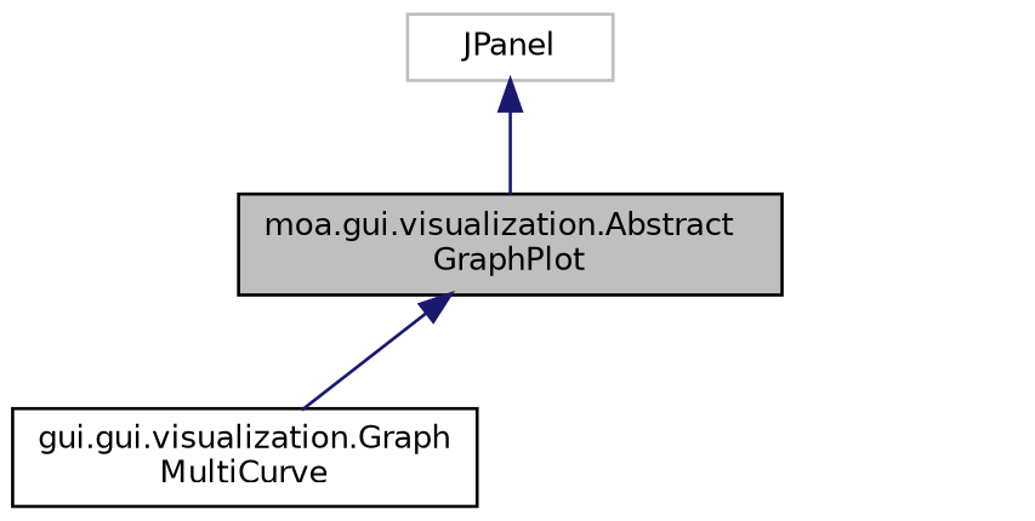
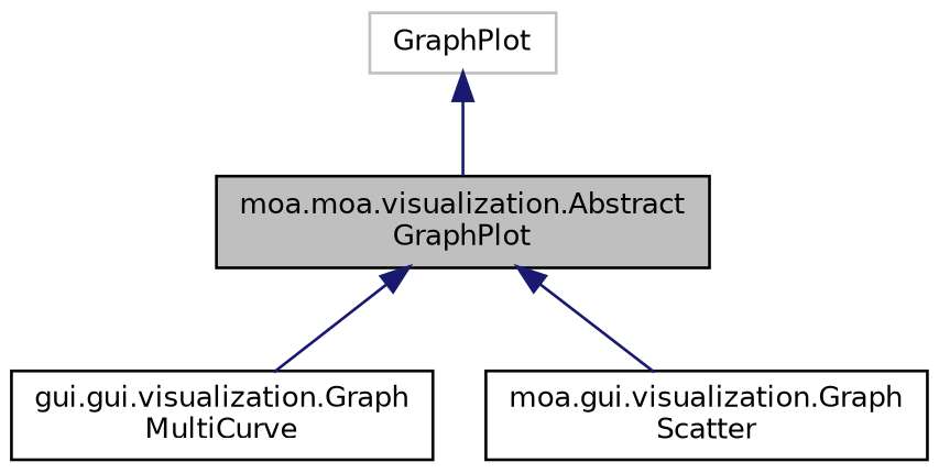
  digraph {
    node [color=black fillcolor=white fontname=Helvetica fontsize=10 shape=record style=filled]
    edge [color=midnightblue dir=back fontname=Helvetica fontsize=10 labelfontname=Helvetica labelfontsize=10 style=solid]
-   n1 [fillcolor=grey75 fontcolor=black height=0.2 label="moa.gui.visualization.Abstract\lGraphPlot" width=0.4]
+   n1 [fillcolor=grey75 fontcolor=black height=0.2 label="moa.moa.visualization.Abstract\lGraphPlot" width=0.4]
    n2 [height=0.2 label="gui.gui.visualization.Graph\lMultiCurve" width=0.4]
-   n4 [color=grey75 height=0.2 label=JPanel width=0.4]
+   n3 [height=0.2 label="moa.gui.visualization.Graph\lScatter" width=0.4]
+   n4 [color=grey75 height=0.2 label=GraphPlot width=0.4]
    n1 -> n2
+   n1 -> n3
    n4 -> n1
  }
